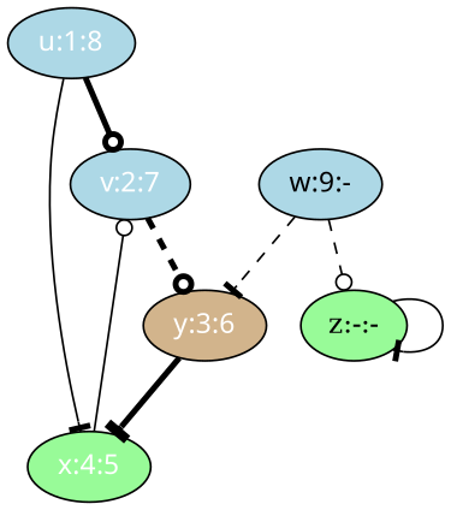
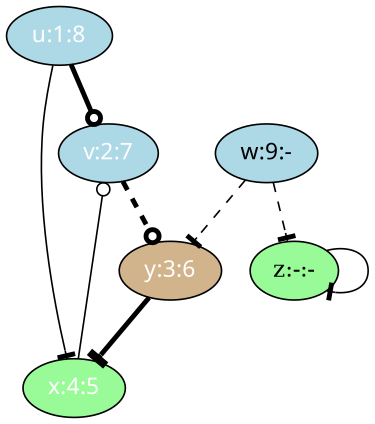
  digraph {
    node [fillcolor=lightblue fontcolor=white fontname="time-bold" style=filled]
    edge [penwidth=1 style=solid arrowhead=odot]
    n1 [label="u:1:8"]
    n2 [label="v:2:7"]
    n3 [fillcolor=palegreen label="x:4:5"]
    n4 [fillcolor=tan label="y:3:6"]
    n5 [label="w:9:-" fontcolor=""]
    n6 [label="z:-:-" fillcolor=palegreen fontcolor="" fontname=""]
    n1 -> n2 [penwidth=3]
    n1 -> n3 [arrowhead=tee]
    n2 -> n4 [penwidth=3 style=dashed]
    n3 -> n2
    n4 -> n3 [penwidth=3 arrowhead=tee]
    n5 -> n4 [style=dashed arrowhead=tee]
-   n5 -> n6 [style=dashed]
+   n5 -> n6 [style=dashed arrowhead=tee]
    n6 -> n6 [arrowhead=tee]
  }
